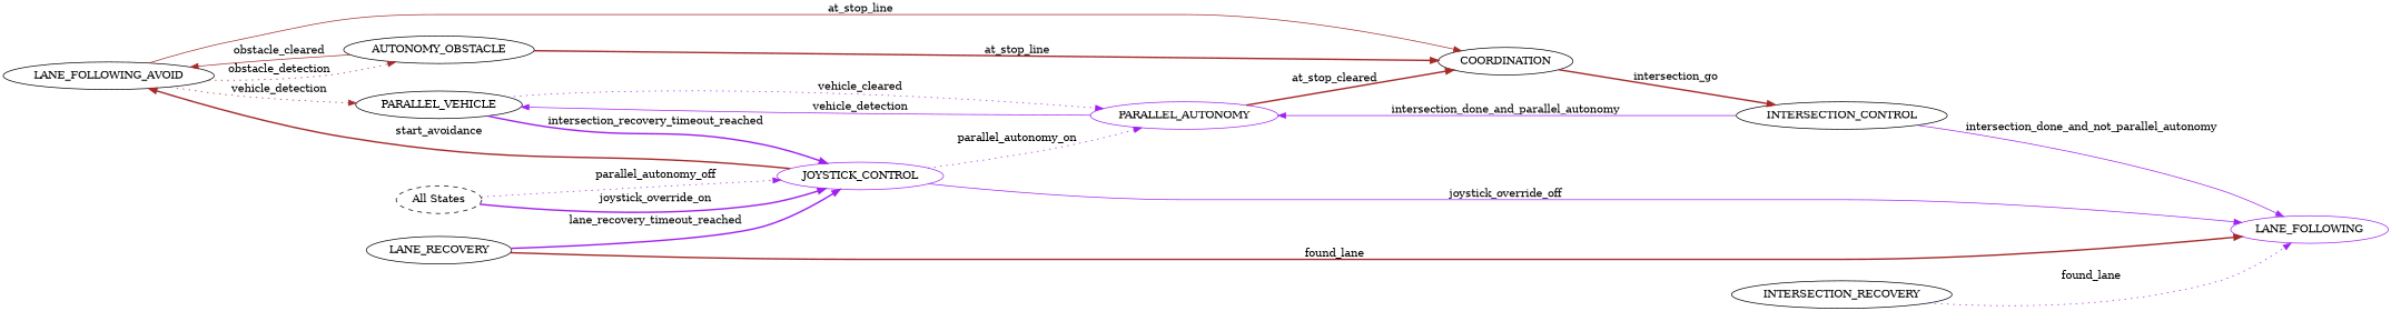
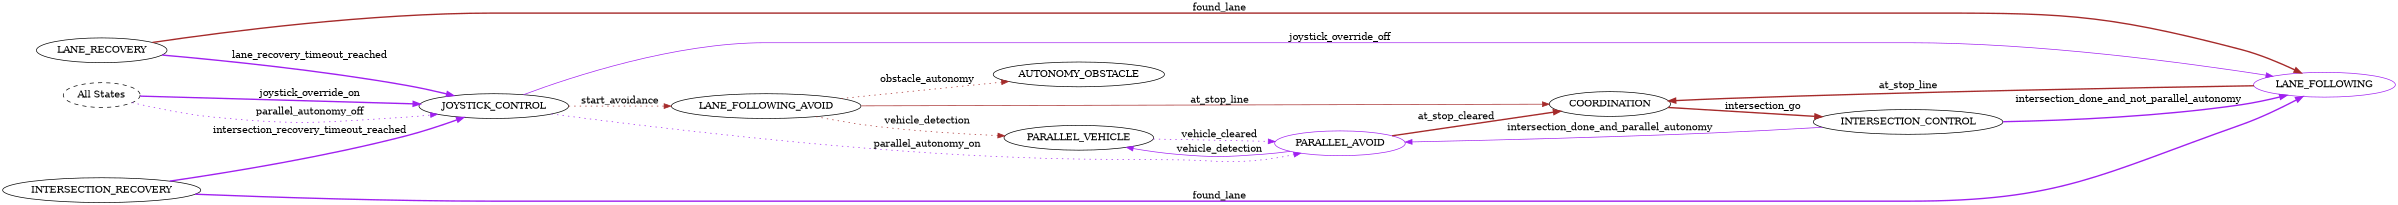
  digraph {
    rankdir=LR
    node [color=black]
    edge [color=purple style=bold]
    n1 [label=LANE_FOLLOWING_AVOID]
    n2 [label=PARALLEL_VEHICLE]
    n3 [label=AUTONOMY_OBSTACLE]
    n4 [label=COORDINATION]
-   n5 [color=purple label=PARALLEL_AUTONOMY]
+   n5 [color=purple label=PARALLEL_AVOID]
    n6 [label=INTERSECTION_CONTROL]
    n7 [color=purple label=LANE_FOLLOWING]
    n8 [label=LANE_RECOVERY]
-   n9 [color=purple label=JOYSTICK_CONTROL]
+   n9 [label=JOYSTICK_CONTROL]
    n10 [label=INTERSECTION_RECOVERY]
    n11 [label="All States" style=dashed]
    n1 -> n2 [color=brown label=vehicle_detection style=dotted]
-   n1 -> n3 [color=brown label=obstacle_detection style=dotted]
+   n1 -> n3 [color=brown label=obstacle_autonomy style=dotted]
    n1 -> n4 [color=brown label=at_stop_line style=solid]
    n2 -> n5 [label=vehicle_cleared style=dotted]
-   n3 -> n1 [color=brown label=obstacle_cleared style=solid]
    n4 -> n6 [color=brown label=intersection_go]
    n5 -> n2 [label=vehicle_detection style=solid]
    n5 -> n4 [color=brown label=at_stop_cleared]
    n6 -> n5 [label=intersection_done_and_parallel_autonomy style=solid]
-   n6 -> n7 [label=intersection_done_and_not_parallel_autonomy style=solid]
-   n3 -> n4 [color=brown label=at_stop_line]
+   n6 -> n7 [label=intersection_done_and_not_parallel_autonomy]
+   n7 -> n4 [color=brown label=at_stop_line]
    n8 -> n7 [color=brown label=found_lane]
    n8 -> n9 [label=lane_recovery_timeout_reached]
-   n9 -> n1 [color=brown label=start_avoidance]
+   n9 -> n1 [color=brown label=start_avoidance style=dotted]
    n9 -> n5 [concentrate=false label=parallel_autonomy_on style=dotted]
    n9 -> n7 [label=joystick_override_off style=solid]
-   n10 -> n7 [label=found_lane style=dotted]
-   n2 -> n9 [label=intersection_recovery_timeout_reached]
+   n10 -> n7 [label=found_lane]
+   n10 -> n9 [label=intersection_recovery_timeout_reached]
    n11 -> n9 [concentrate=false label=joystick_override_on]
    n11 -> n9 [concentrate=false label=parallel_autonomy_off style=dotted]
  }
